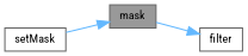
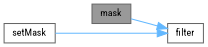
  digraph {
    fontname="Roboto Condensed"
    rankdir=RL
    node [color=grey40 fillcolor=white fontname="Roboto Condensed" fontsize=10 shape=box style=filled]
    edge [color=steelblue1 dir=back fontname="Roboto Condensed" fontsize=10 labelfontname=Helvetica labelfontsize=10 style=solid]
    n1 [color=gray40 fillcolor=grey60 fontcolor=black height=0.2 label=mask width=0.4]
    n2 [height=0.2 label=setMask width=0.4]
    n3 [height=0.2 label=filter width=0.4]
-   n1 -> n2
+   n3 -> n2
    n3 -> n1
  }
